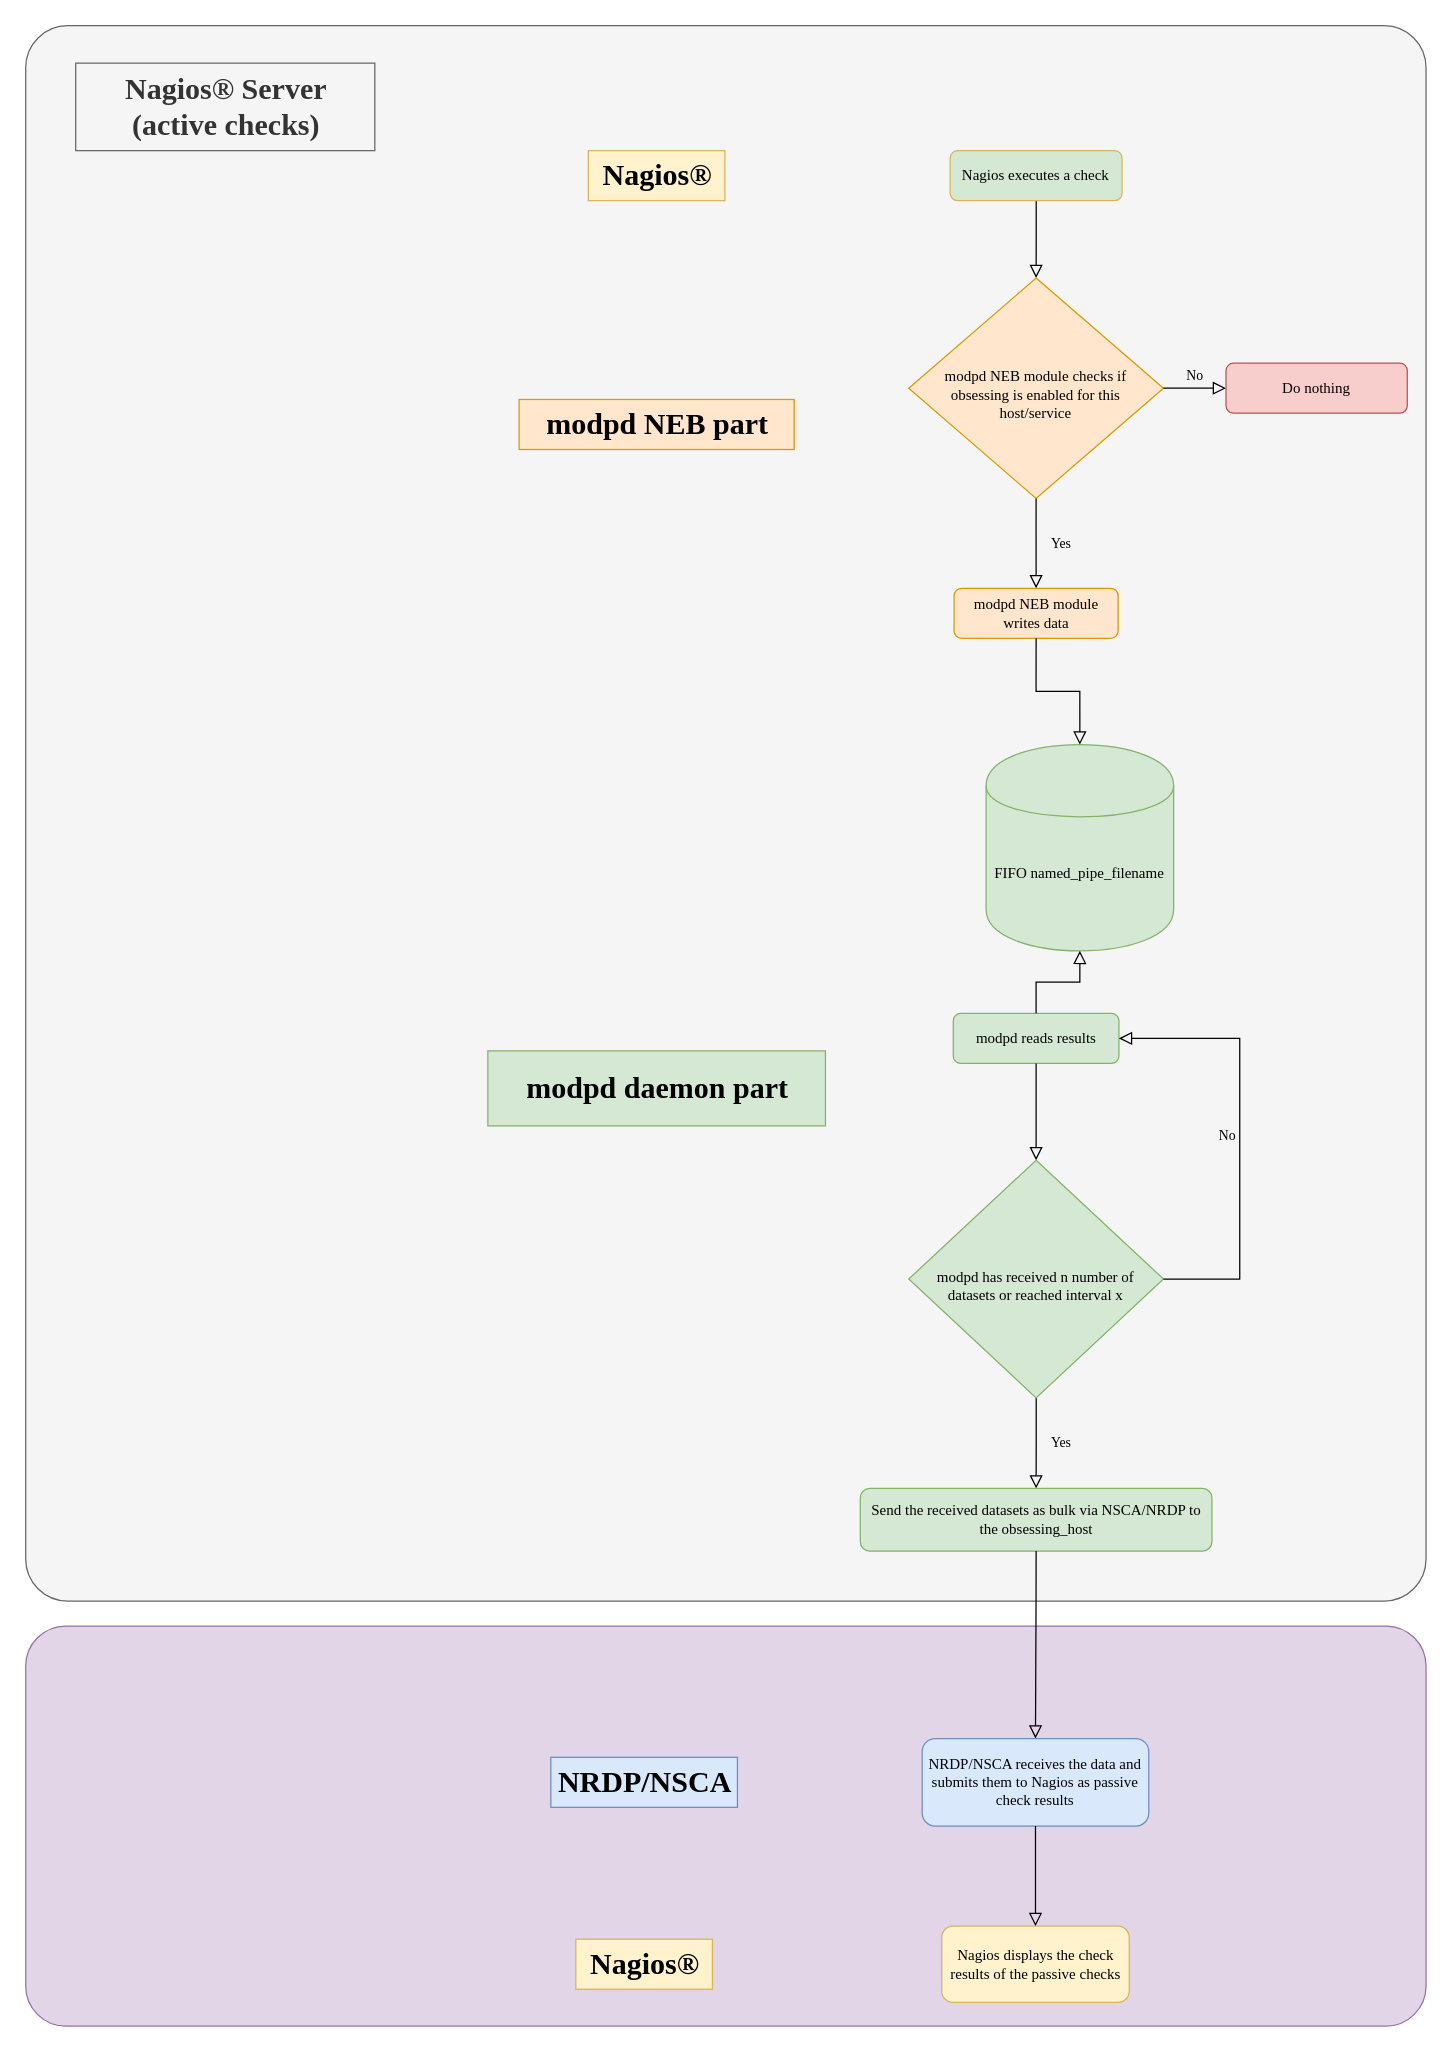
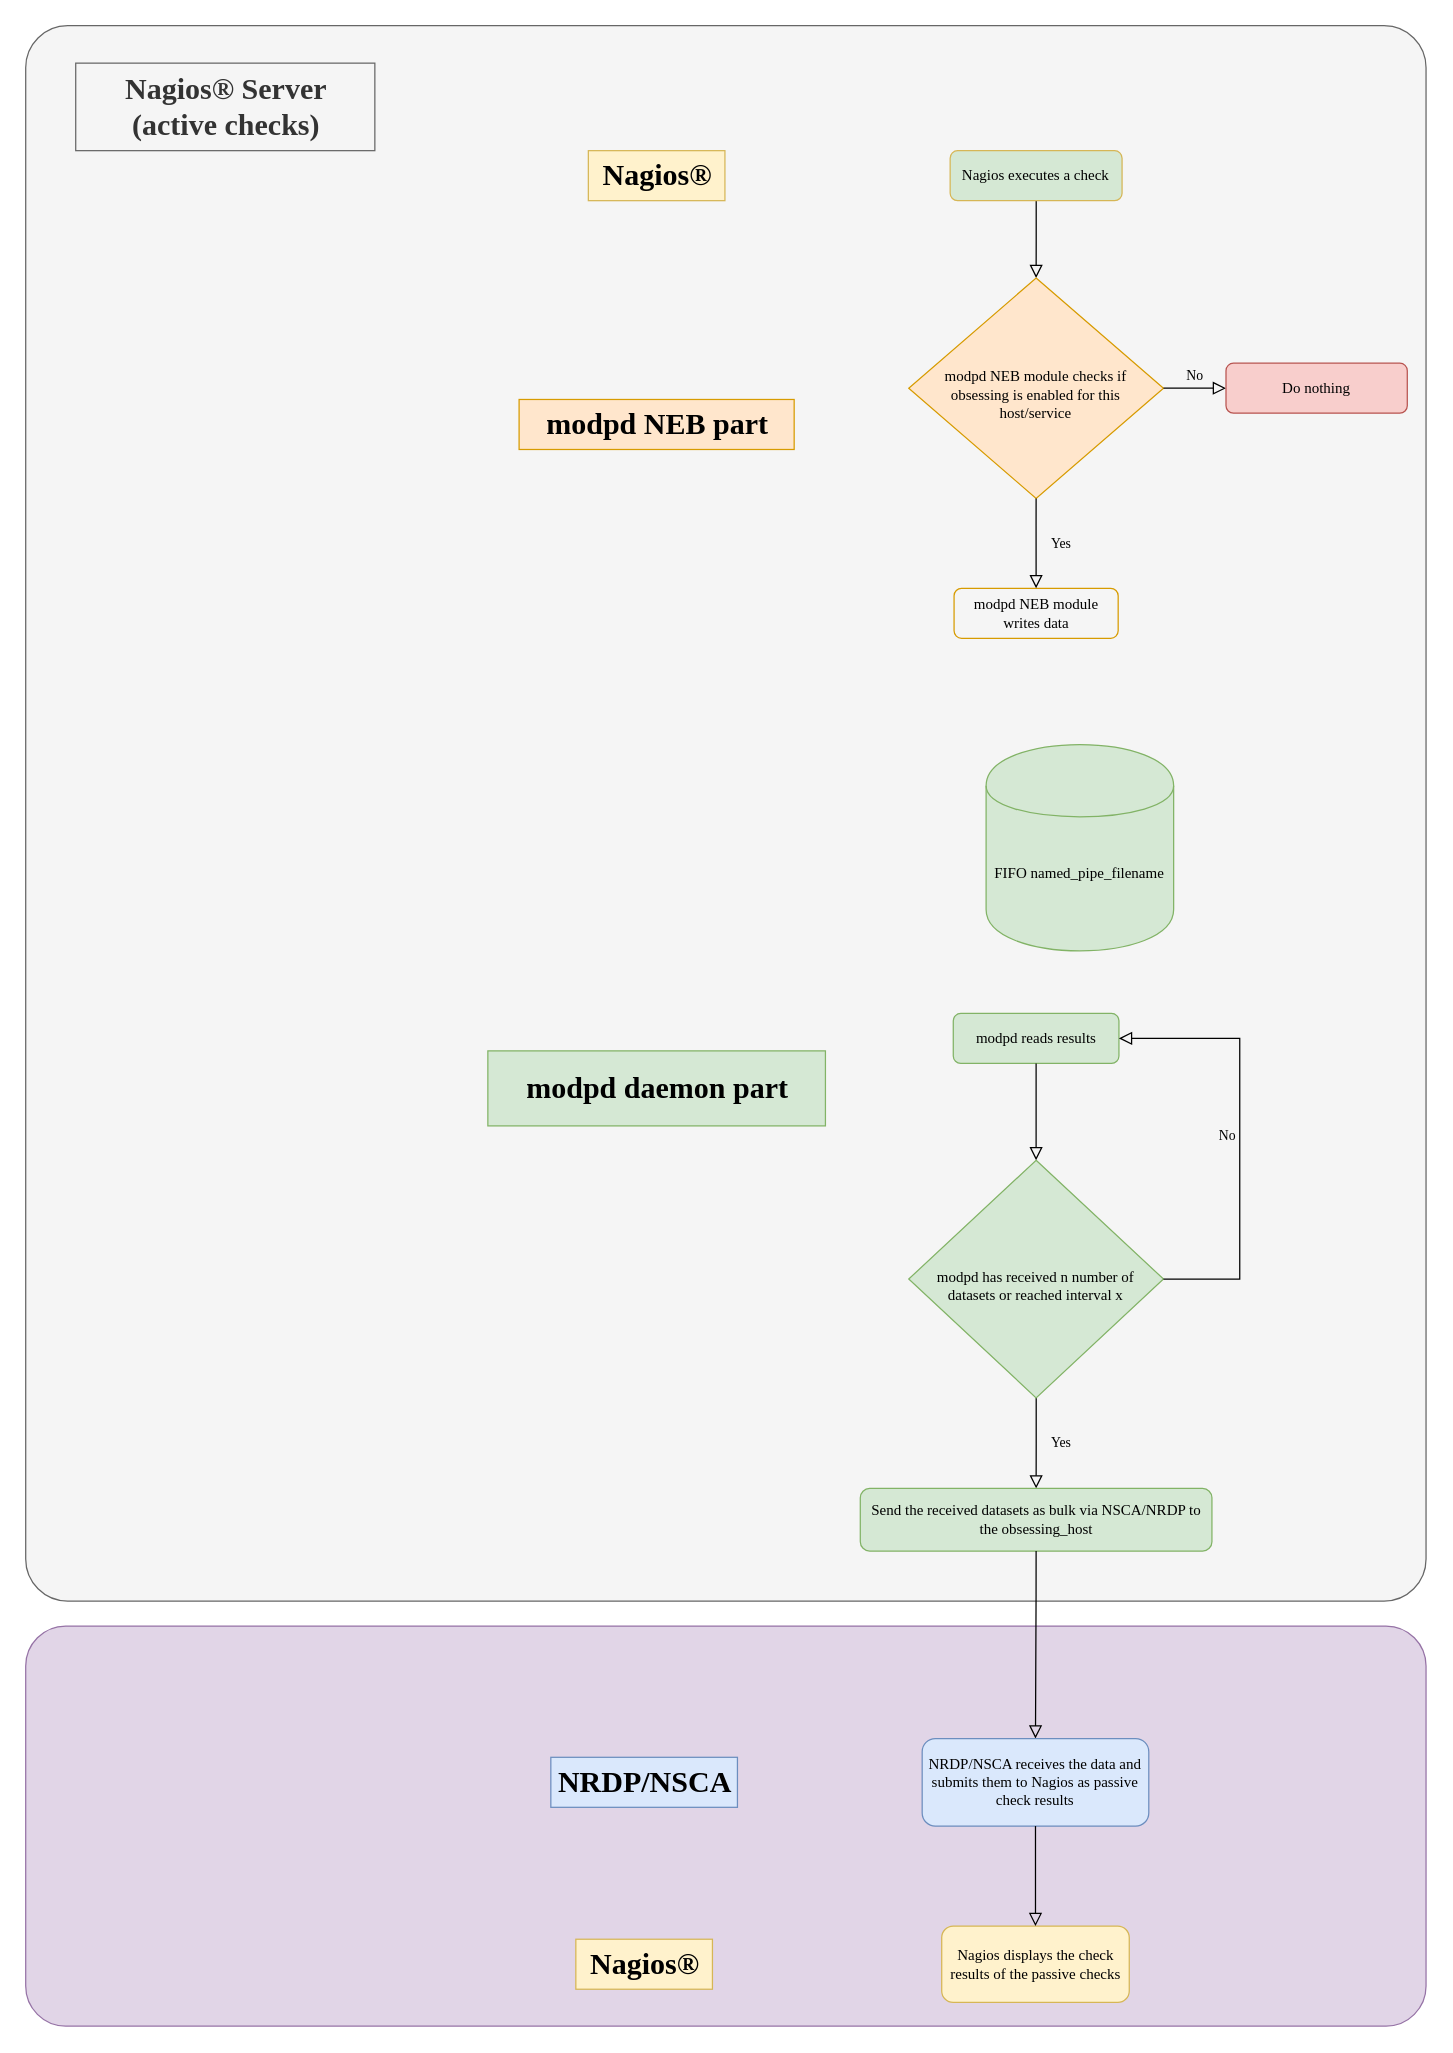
  <mxCell id="0" />
  <mxCell id="1" parent="0" />
  <mxCell id="2" value="" style="rounded=1;whiteSpace=wrap;html=1;fillColor=#f5f5f5;strokeColor=#666666;glass=0;fontColor=#333333;arcSize=3;" parent="1" vertex="1"><mxGeometry x="20" y="20" width="1120" height="1260" as="geometry" /></mxCell>
  <mxCell id="3" value="" style="rounded=1;whiteSpace=wrap;html=1;fillColor=#e1d5e7;strokeColor=#9673a6;glass=0;arcSize=10;" parent="1" vertex="1"><mxGeometry x="20" y="1300" width="1120" height="320" as="geometry" /></mxCell>
  <mxCell id="4" value="" style="rounded=0;html=1;jettySize=auto;orthogonalLoop=1;fontSize=11;endArrow=block;endFill=0;endSize=8;strokeWidth=1;shadow=0;labelBackgroundColor=none;edgeStyle=orthogonalEdgeStyle;fontFamily=Lucida Console;entryX=0.5;entryY=0;entryDx=0;entryDy=0;" parent="1" source="5" target="6" edge="1"><mxGeometry relative="1" as="geometry"><mxPoint x="1230" y="320" as="targetPoint" /></mxGeometry></mxCell>
  <mxCell id="5" value="Nagios executes a check" style="rounded=1;whiteSpace=wrap;html=1;fontSize=12;glass=0;strokeWidth=1;shadow=0;fontFamily=Lucida Console;fillColor=#d5e8d4;strokeColor=#d6b656;" parent="1" vertex="1"><mxGeometry x="759.38" y="120" width="137.5" height="40" as="geometry" /></mxCell>
  <mxCell id="6" value="&lt;div&gt;&lt;br&gt;&lt;/div&gt;&lt;div&gt;modpd NEB module checks if obsessing is enabled for this host/service&lt;/div&gt;" style="rhombus;whiteSpace=wrap;html=1;shadow=0;fontFamily=Lucida Console;fontSize=12;align=center;strokeWidth=1;spacing=6;spacingTop=-4;fillColor=#ffe6cc;strokeColor=#d79b00;" parent="1" vertex="1"><mxGeometry x="726.26" y="221.88" width="203.75" height="176.25" as="geometry" /></mxCell>
  <mxCell id="7" value="FIFO named_pipe_filename" style="shape=cylinder;whiteSpace=wrap;html=1;boundedLbl=1;backgroundOutline=1;fontFamily=Lucida Console;fillColor=#d5e8d4;strokeColor=#82b366;" parent="1" vertex="1"><mxGeometry x="788.13" y="595" width="150" height="165" as="geometry" /></mxCell>
  <mxCell id="8" value="modpd reads results" style="rounded=1;whiteSpace=wrap;html=1;fontSize=12;glass=0;strokeWidth=1;shadow=0;fontFamily=Lucida Console;fillColor=#d5e8d4;strokeColor=#82b366;" parent="1" vertex="1"><mxGeometry x="761.88" y="810" width="132.5" height="40" as="geometry" /></mxCell>
- <mxCell id="9" value="modpd NEB module writes data" style="rounded=1;whiteSpace=wrap;html=1;fontSize=12;glass=0;strokeWidth=1;shadow=0;fontFamily=Lucida Console;fillColor=#ffe6cc;strokeColor=#d79b00;" parent="1" vertex="1"><mxGeometry x="762.51" y="470" width="131.25" height="40" as="geometry" /></mxCell>
+ <mxCell id="9" value="modpd NEB module writes data" style="rounded=1;whiteSpace=wrap;html=1;fontSize=12;glass=0;strokeWidth=1;shadow=0;fontFamily=Lucida Console;fillColor=#f5f5f5;strokeColor=#d79b00;" parent="1" vertex="1"><mxGeometry x="762.51" y="470" width="131.25" height="40" as="geometry" /></mxCell>
  <mxCell id="10" value="modpd NEB part" style="text;strokeColor=#d79b00;fillColor=#ffe6cc;html=1;fontSize=24;fontStyle=1;verticalAlign=middle;align=center;fontFamily=Lucida Console;" parent="1" vertex="1"><mxGeometry x="414.62" y="319" width="220" height="40" as="geometry" /></mxCell>
  <mxCell id="11" value="&lt;font&gt;modpd daemon part&lt;/font&gt;" style="text;strokeColor=#82b366;fillColor=#d5e8d4;html=1;fontSize=24;fontStyle=1;verticalAlign=middle;align=center;fontFamily=Lucida Console;" parent="1" vertex="1"><mxGeometry x="389.63" y="840" width="270" height="60" as="geometry" /></mxCell>
- <mxCell id="12" value="" style="rounded=0;html=1;jettySize=auto;orthogonalLoop=1;fontSize=11;endArrow=block;endFill=0;endSize=8;strokeWidth=1;shadow=0;labelBackgroundColor=none;edgeStyle=orthogonalEdgeStyle;exitX=0.5;exitY=1;exitDx=0;exitDy=0;fontFamily=Lucida Console;entryX=0.5;entryY=0;entryDx=0;entryDy=0;" parent="1" source="9" target="7" edge="1"><mxGeometry relative="1" as="geometry"><mxPoint x="1600" y="320" as="sourcePoint" /><mxPoint x="1651.25" y="320" as="targetPoint" /></mxGeometry></mxCell>
  <mxCell id="13" value="Yes" style="rounded=0;html=1;jettySize=auto;orthogonalLoop=1;fontSize=11;endArrow=block;endFill=0;endSize=8;strokeWidth=1;shadow=0;labelBackgroundColor=none;edgeStyle=orthogonalEdgeStyle;fontFamily=Lucida Console;entryX=0.5;entryY=0;entryDx=0;entryDy=0;" parent="1" source="17" target="14" edge="1"><mxGeometry y="20" relative="1" as="geometry"><mxPoint as="offset" /><mxPoint x="829" y="1100" as="sourcePoint" /><mxPoint x="2280" y="320" as="targetPoint" /><Array as="points" /></mxGeometry></mxCell>
  <mxCell id="14" value="&lt;div&gt;&lt;br&gt;&lt;/div&gt;&lt;div&gt;Send the received datasets as bulk via NSCA/NRDP to the obsessing_host&lt;/div&gt;&lt;div&gt;&lt;br&gt;&lt;/div&gt;" style="rounded=1;whiteSpace=wrap;html=1;fontSize=12;glass=0;strokeWidth=1;shadow=0;fontFamily=Lucida Console;fillColor=#d5e8d4;strokeColor=#82b366;" parent="1" vertex="1"><mxGeometry x="687.51" y="1190" width="281.25" height="50" as="geometry" /></mxCell>
  <mxCell id="15" value="" style="rounded=0;html=1;jettySize=auto;orthogonalLoop=1;fontSize=11;endArrow=block;endFill=0;endSize=8;strokeWidth=1;shadow=0;labelBackgroundColor=none;edgeStyle=orthogonalEdgeStyle;exitX=0.5;exitY=1;exitDx=0;exitDy=0;fontFamily=Lucida Console;entryX=0.5;entryY=0;entryDx=0;entryDy=0;" parent="1" source="8" target="17" edge="1"><mxGeometry relative="1" as="geometry"><mxPoint x="870" y="890" as="sourcePoint" /><mxPoint x="931.25" y="890" as="targetPoint" /></mxGeometry></mxCell>
  <mxCell id="16" value="Nagios®" style="text;strokeColor=#d6b656;fillColor=#fff2cc;html=1;fontSize=24;fontStyle=1;verticalAlign=middle;align=center;fontFamily=Lucida Console;" parent="1" vertex="1"><mxGeometry x="470" y="120" width="109.25" height="40" as="geometry" /></mxCell>
  <mxCell id="17" value="&lt;div&gt;&lt;br&gt;&lt;/div&gt;&lt;div&gt;&lt;div&gt;modpd has received n number of datasets or reached interval x&lt;/div&gt;&lt;/div&gt;" style="rhombus;whiteSpace=wrap;html=1;shadow=0;fontFamily=Lucida Console;fontSize=12;align=center;strokeWidth=1;spacing=6;spacingTop=-4;fillColor=#d5e8d4;strokeColor=#82b366;aspect=fixed;" parent="1" vertex="1"><mxGeometry x="726.26" y="927.5" width="203.75" height="190" as="geometry" /></mxCell>
- <mxCell id="18" value="" style="rounded=0;html=1;jettySize=auto;orthogonalLoop=1;fontSize=11;endArrow=block;endFill=0;endSize=8;strokeWidth=1;shadow=0;labelBackgroundColor=none;edgeStyle=orthogonalEdgeStyle;exitX=0.5;exitY=0;exitDx=0;exitDy=0;fontFamily=Lucida Console;entryX=0.5;entryY=1;entryDx=0;entryDy=0;" parent="1" source="8" target="7" edge="1"><mxGeometry relative="1" as="geometry"><mxPoint x="1770" y="440" as="sourcePoint" /><mxPoint x="1831.25" y="440" as="targetPoint" /></mxGeometry></mxCell>
  <mxCell id="19" value="Yes" style="rounded=0;html=1;jettySize=auto;orthogonalLoop=1;fontSize=11;endArrow=block;endFill=0;endSize=8;strokeWidth=1;shadow=0;labelBackgroundColor=none;edgeStyle=orthogonalEdgeStyle;fontFamily=Lucida Console;exitX=0.5;exitY=1;exitDx=0;exitDy=0;entryX=0.5;entryY=0;entryDx=0;entryDy=0;" parent="1" source="6" target="9" edge="1"><mxGeometry y="20" relative="1" as="geometry"><mxPoint as="offset" /><mxPoint x="829" y="440" as="targetPoint" /><mxPoint x="790" y="410" as="sourcePoint" /><Array as="points"><mxPoint x="828" y="420" /><mxPoint x="829" y="420" /></Array></mxGeometry></mxCell>
  <mxCell id="20" value="No" style="edgeStyle=orthogonalEdgeStyle;rounded=0;html=1;jettySize=auto;orthogonalLoop=1;fontSize=11;endArrow=block;endFill=0;endSize=8;strokeWidth=1;shadow=0;labelBackgroundColor=none;fontFamily=Lucida Console;entryX=0;entryY=0.5;entryDx=0;entryDy=0;exitX=1;exitY=0.5;exitDx=0;exitDy=0;" parent="1" source="6" target="21" edge="1"><mxGeometry y="10" relative="1" as="geometry"><mxPoint as="offset" /><mxPoint x="928" y="308" as="sourcePoint" /><mxPoint x="994.13" y="307.84" as="targetPoint" /></mxGeometry></mxCell>
  <mxCell id="21" value="Do nothing" style="rounded=1;whiteSpace=wrap;html=1;fontSize=12;glass=0;strokeWidth=1;shadow=0;fontFamily=Lucida Console;fillColor=#f8cecc;strokeColor=#b85450;" parent="1" vertex="1"><mxGeometry x="980" y="290.01" width="145" height="40" as="geometry" /></mxCell>
  <mxCell id="22" value="No" style="edgeStyle=orthogonalEdgeStyle;rounded=0;html=1;jettySize=auto;orthogonalLoop=1;fontSize=11;endArrow=block;endFill=0;endSize=8;strokeWidth=1;shadow=0;labelBackgroundColor=none;fontFamily=Lucida Console;exitX=1;exitY=0.5;exitDx=0;exitDy=0;entryX=1;entryY=0.5;entryDx=0;entryDy=0;" parent="1" source="17" target="8" edge="1"><mxGeometry y="10" relative="1" as="geometry"><mxPoint as="offset" /><mxPoint x="950" y="1020" as="sourcePoint" /><mxPoint x="991.43" y="1022.5" as="targetPoint" /><Array as="points"><mxPoint x="991" y="1023" /><mxPoint x="991" y="830" /></Array></mxGeometry></mxCell>
  <mxCell id="23" value="Nagios®" style="text;strokeColor=#d6b656;fillColor=#fff2cc;html=1;fontSize=24;fontStyle=1;verticalAlign=middle;align=center;fontFamily=Lucida Console;" parent="1" vertex="1"><mxGeometry x="460" y="1550.5" width="109.25" height="40" as="geometry" /></mxCell>
  <mxCell id="24" value="Nagios displays the check results of the passive checks" style="rounded=1;whiteSpace=wrap;html=1;fontSize=12;glass=0;strokeWidth=1;shadow=0;fontFamily=Lucida Console;fillColor=#fff2cc;strokeColor=#d6b656;" parent="1" vertex="1"><mxGeometry x="752.63" y="1540" width="150" height="61" as="geometry" /></mxCell>
  <mxCell id="25" value="" style="rounded=0;html=1;jettySize=auto;orthogonalLoop=1;fontSize=11;endArrow=block;endFill=0;endSize=8;strokeWidth=1;shadow=0;labelBackgroundColor=none;edgeStyle=orthogonalEdgeStyle;exitX=0.5;exitY=1;exitDx=0;exitDy=0;fontFamily=Lucida Console;entryX=0.5;entryY=0;entryDx=0;entryDy=0;" parent="1" source="14" target="27" edge="1"><mxGeometry relative="1" as="geometry"><mxPoint x="830" y="1260" as="sourcePoint" /><mxPoint x="830" y="1330" as="targetPoint" /><Array as="points"><mxPoint x="829" y="1275" /></Array></mxGeometry></mxCell>
  <mxCell id="26" value="NRDP/NSCA" style="text;strokeColor=#6c8ebf;fillColor=#dae8fc;html=1;fontSize=24;fontStyle=1;verticalAlign=middle;align=center;fontFamily=Lucida Console;" parent="1" vertex="1"><mxGeometry x="440" y="1405" width="149.25" height="40" as="geometry" /></mxCell>
  <mxCell id="27" value="NRDP/NSCA receives the data and submits them to Nagios as passive check results" style="rounded=1;whiteSpace=wrap;html=1;fontSize=12;glass=0;strokeWidth=1;shadow=0;fontFamily=Lucida Console;fillColor=#dae8fc;strokeColor=#6c8ebf;" parent="1" vertex="1"><mxGeometry x="737" y="1390" width="181.25" height="70" as="geometry" /></mxCell>
  <mxCell id="28" value="" style="rounded=0;html=1;jettySize=auto;orthogonalLoop=1;fontSize=11;endArrow=block;endFill=0;endSize=8;strokeWidth=1;shadow=0;labelBackgroundColor=none;edgeStyle=orthogonalEdgeStyle;fontFamily=Lucida Console;entryX=0.5;entryY=0;entryDx=0;entryDy=0;exitX=0.5;exitY=1;exitDx=0;exitDy=0;" parent="1" source="27" target="24" edge="1"><mxGeometry relative="1" as="geometry"><mxPoint x="829" y="1430" as="sourcePoint" /><mxPoint x="831.25" y="1595" as="targetPoint" /></mxGeometry></mxCell>
  <mxCell id="29" value="&lt;div&gt;Nagios® Server&lt;/div&gt;&lt;div&gt;(active checks)&lt;br&gt;&lt;/div&gt;" style="text;strokeColor=#666666;fillColor=#f5f5f5;html=1;fontSize=24;fontStyle=1;verticalAlign=middle;align=center;fontFamily=Lucida Console;fontColor=#333333;" parent="1" vertex="1"><mxGeometry x="60" y="50" width="239.25" height="70" as="geometry" /></mxCell>
